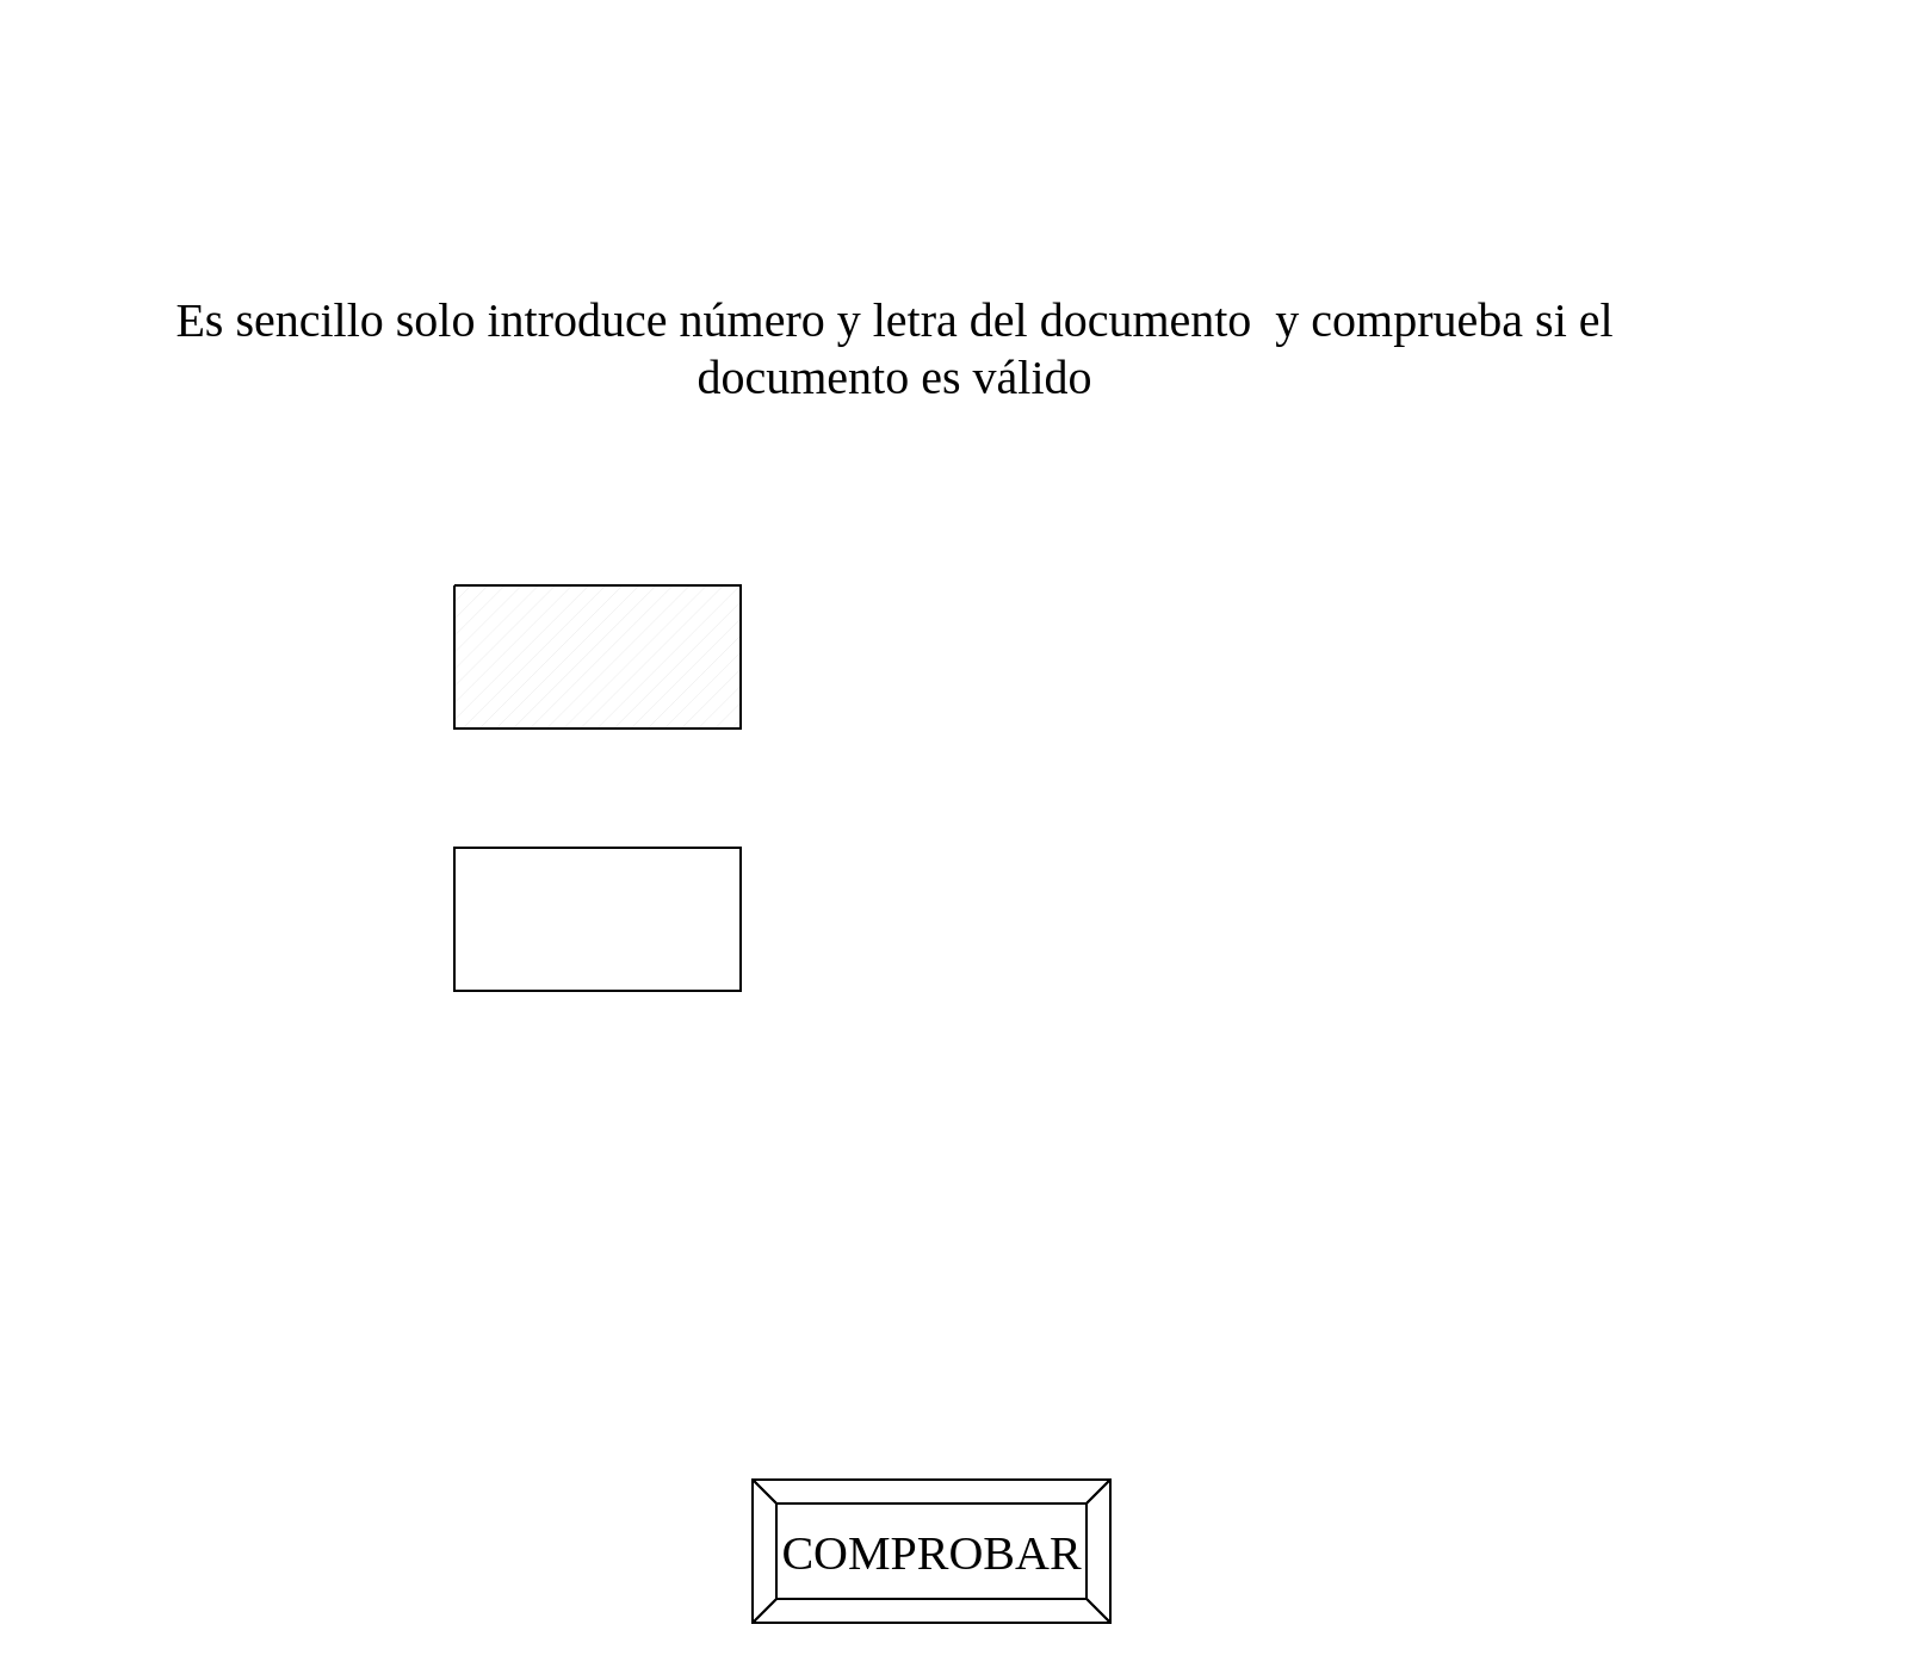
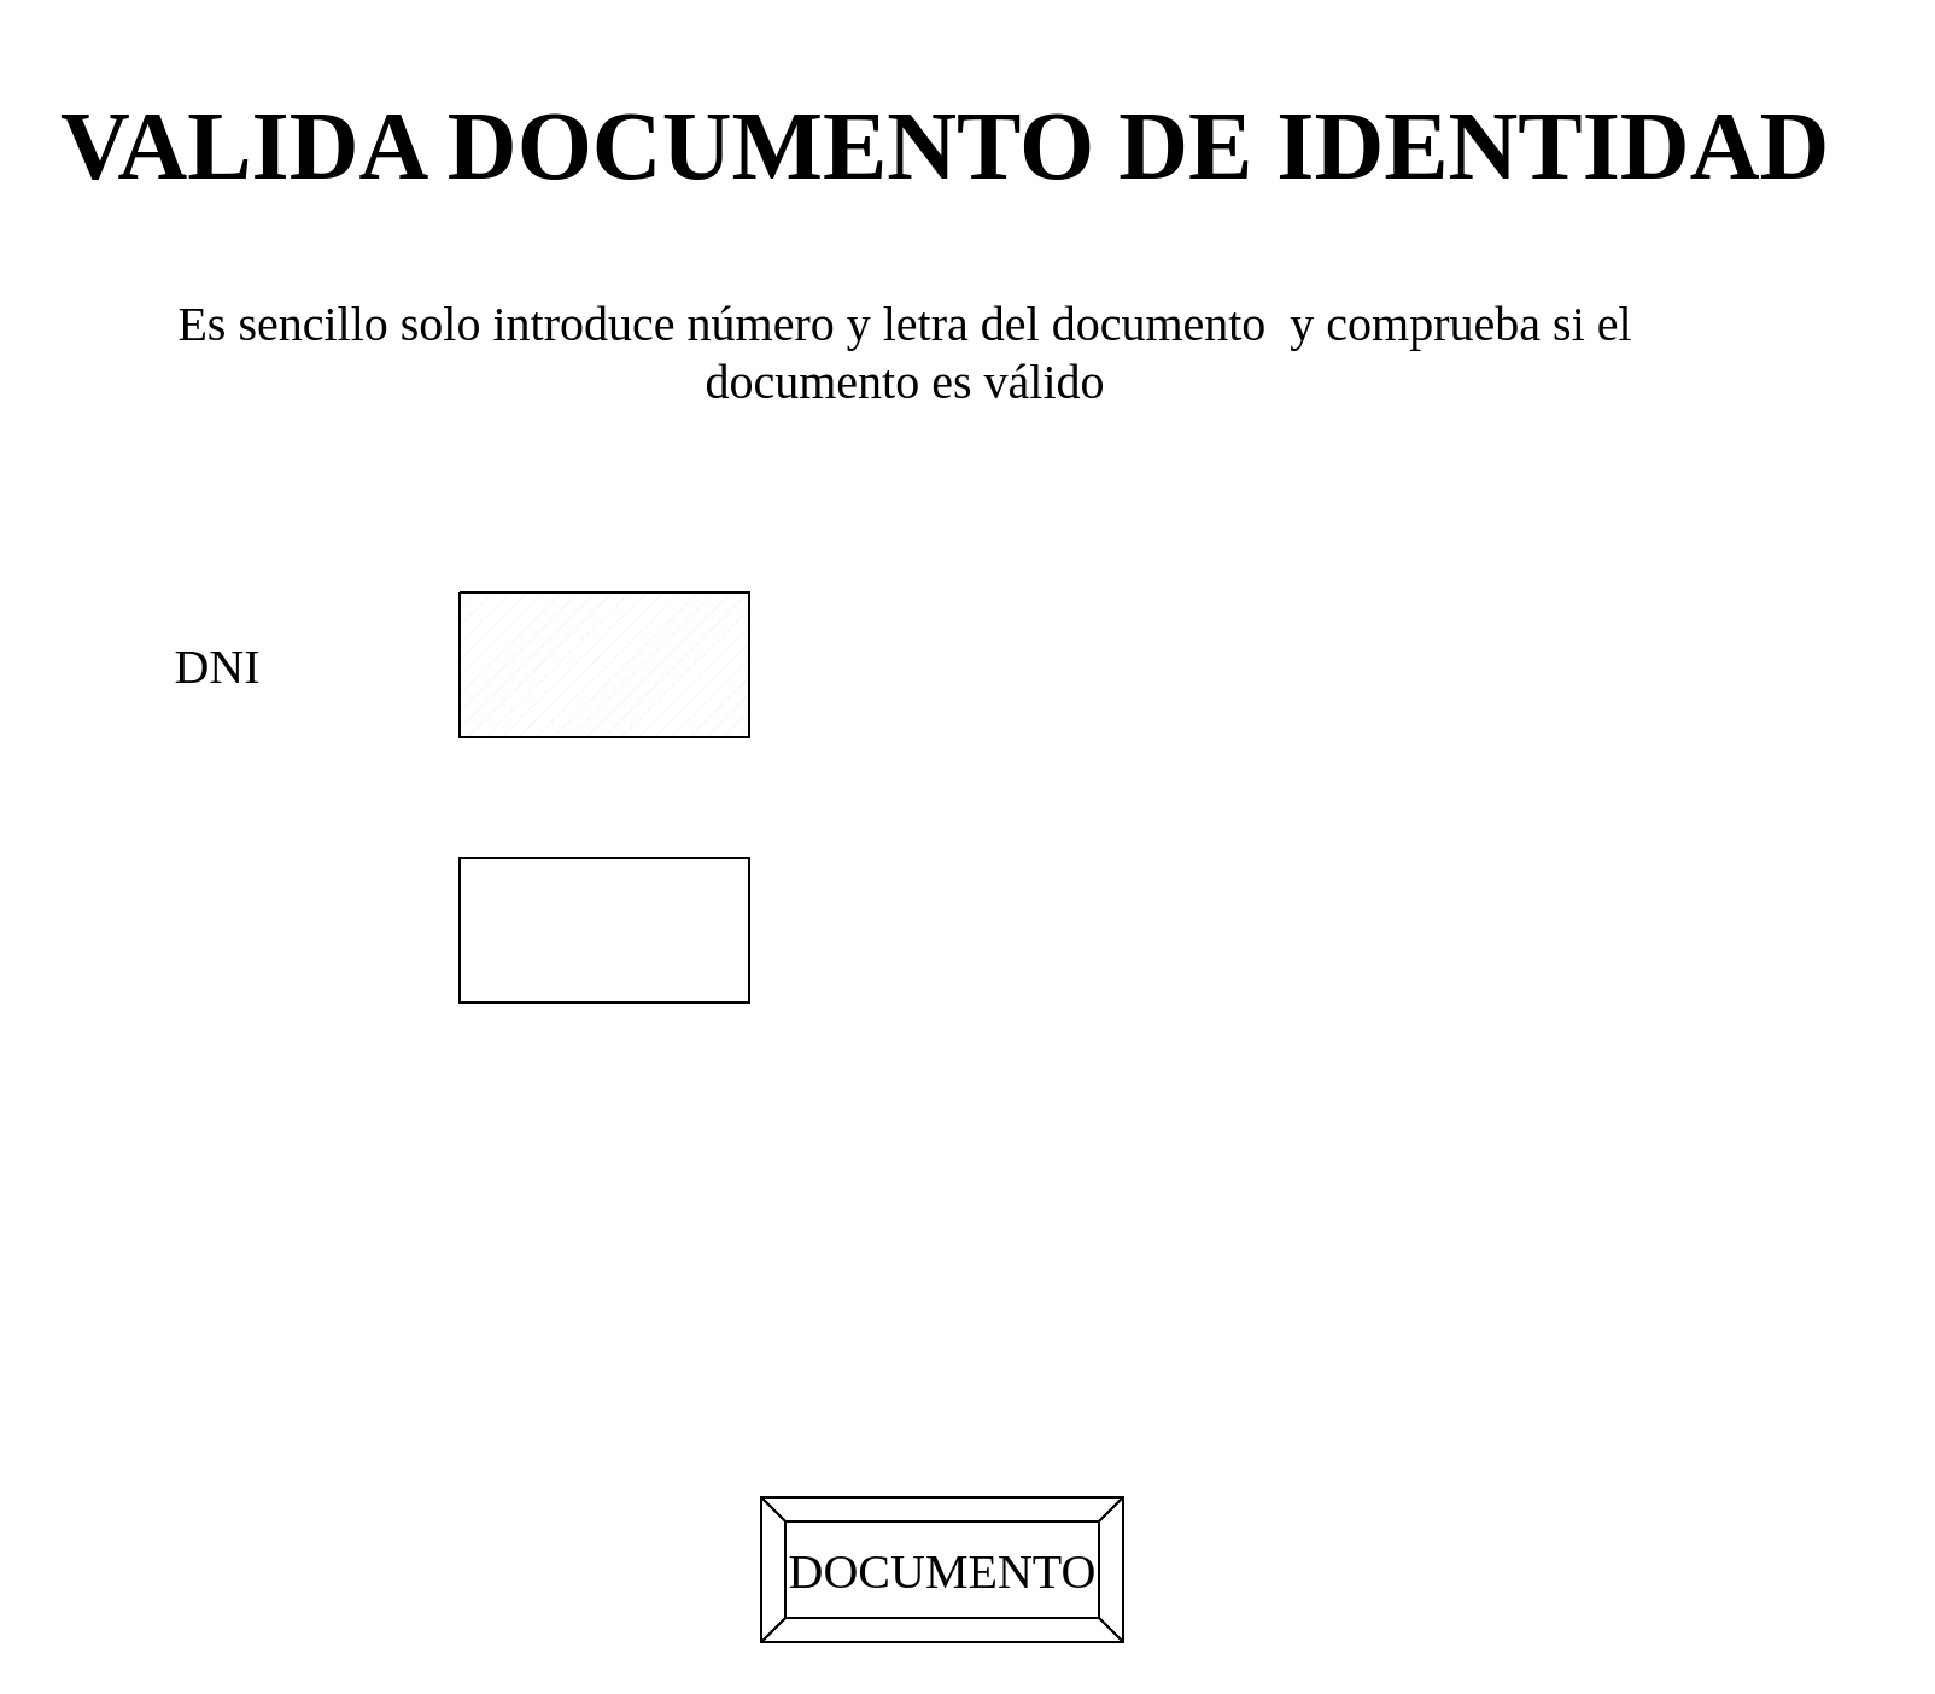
  <mxCell id="0" />
  <mxCell id="1" parent="0" />
+ <mxCell id="2" value="&lt;h1&gt;VALIDA DOCUMENTO DE IDENTIDAD&lt;/h1&gt;" style="text;html=1;strokeColor=none;fillColor=none;spacing=5;spacingTop=-20;whiteSpace=wrap;overflow=hidden;rounded=0;fontFamily=Tahoma;fontSize=20;" parent="1" vertex="1"><mxGeometry x="20" y="20" width="760" height="90" as="geometry" /></mxCell>
  <mxCell id="3" value="Es sencillo solo introduce número y letra del documento&amp;nbsp; y comprueba si el documento es válido" style="text;html=1;strokeColor=none;fillColor=none;align=center;verticalAlign=middle;whiteSpace=wrap;rounded=0;fontFamily=Tahoma;fontSize=20;" parent="1" vertex="1"><mxGeometry x="60" y="130" width="630" height="30" as="geometry" /></mxCell>
- <mxCell id="4" value="COMPROBAR" style="labelPosition=center;verticalLabelPosition=middle;align=center;html=1;shape=mxgraph.basic.button;dx=10;fontFamily=Tahoma;fontSize=20;" parent="1" vertex="1"><mxGeometry x="315" y="620" width="150" height="60" as="geometry" /></mxCell>
+ <mxCell id="4" value="DOCUMENTO" style="labelPosition=center;verticalLabelPosition=middle;align=center;html=1;shape=mxgraph.basic.button;dx=10;fontFamily=Tahoma;fontSize=20;" parent="1" vertex="1"><mxGeometry x="315" y="620" width="150" height="60" as="geometry" /></mxCell>
  <mxCell id="5" value="" style="rounded=0;whiteSpace=wrap;html=1;fontFamily=Tahoma;fontSize=20;" parent="1" vertex="1"><mxGeometry x="190" y="355" width="120" height="60" as="geometry" /></mxCell>
  <mxCell id="6" value="" style="verticalLabelPosition=bottom;verticalAlign=top;html=1;shape=mxgraph.basic.patternFillRect;fillStyle=diag;step=5;fillStrokeWidth=0.2;fillStrokeColor=#dddddd;fontFamily=Tahoma;fontSize=20;" parent="1" vertex="1"><mxGeometry x="190" y="245" width="120" height="60" as="geometry" /></mxCell>
+ <mxCell id="7" value="DNI" style="text;html=1;strokeColor=none;fillColor=none;align=center;verticalAlign=middle;whiteSpace=wrap;rounded=0;fontFamily=Tahoma;fontSize=20;" parent="1" vertex="1"><mxGeometry x="60" y="255" width="60" height="40" as="geometry" /></mxCell>
